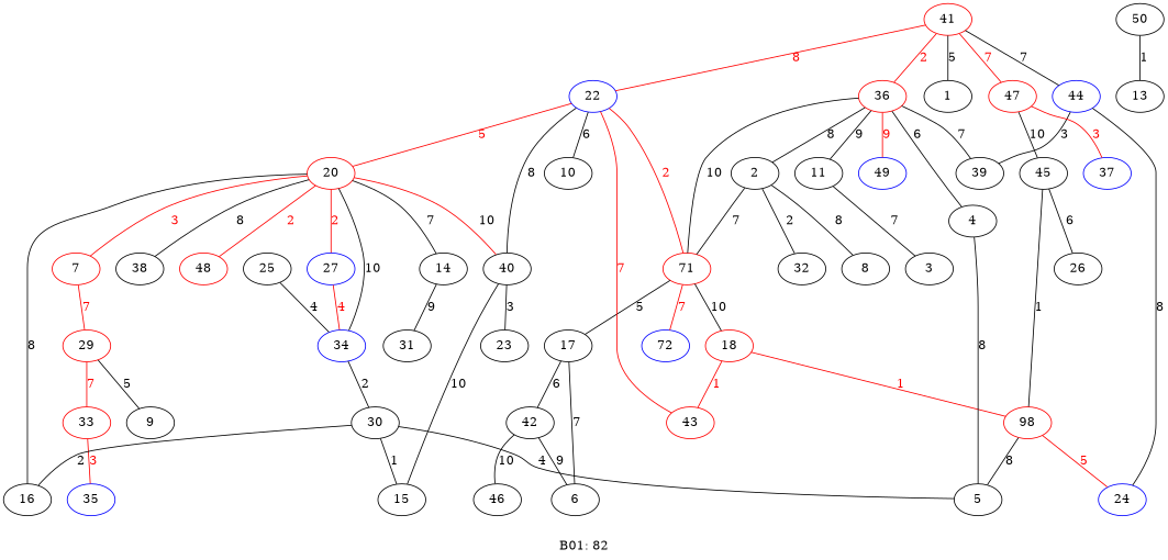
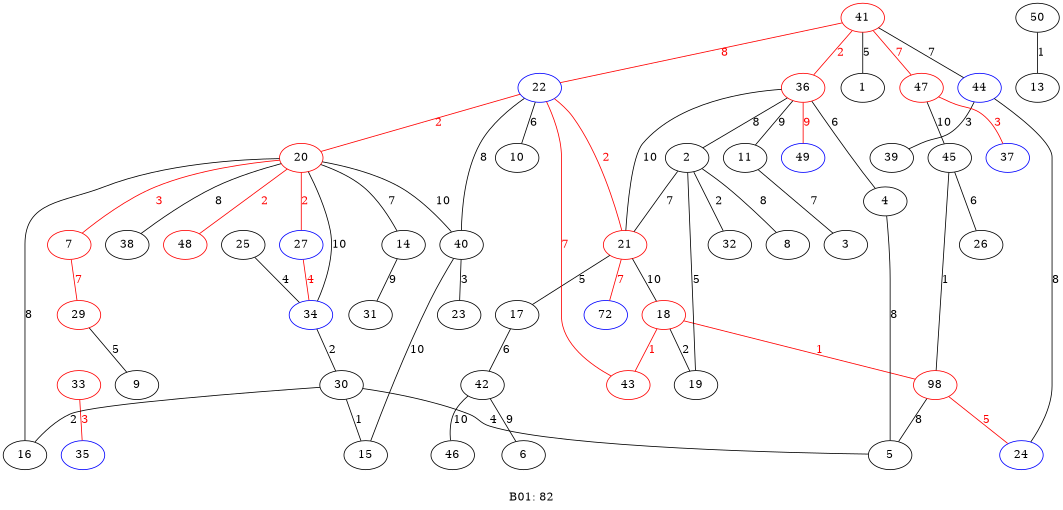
  strict graph {
    label="B01: 82"
    2
    8
-   21 [color=red label=71]
+   21 [color=red]
    32
    n5 [color=blue label=72]
    17
    18 [color=red]
    4
    5
    7 [color=red]
    29 [color=red]
    9
    33 [color=red]
    11
    3
    14
    31
    6
    42
    46
+   19
    n22 [color=red label=98]
    43 [color=red]
    24 [color=blue]
    20 [color=red]
    16
    27 [color=blue]
    38
    40
    48 [color=red]
    34 [color=blue]
    15
    23
    22 [color=blue]
    10
    30
    25
    35 [color=blue]
    36 [color=red]
    39
    49 [color=blue]
    50
    13
    37 [color=blue]
    41 [color=red]
    1
    44 [color=blue]
    47 [color=red]
    45
    26
    2 -- 8 [label=8]
    2 -- 21 [label=7]
    2 -- 32 [label=2]
    21 -- n5 [color=red fontcolor=red label=7]
    21 -- 17 [label=5]
    21 -- 18 [label=10]
-   17 -- 6 [label=7]
    17 -- 42 [label=6]
+   18 -- 19 [label=2]
    18 -- n22 [color=red fontcolor=red label=1]
    18 -- 43 [color=red fontcolor=red label=1]
    4 -- 5 [label=8]
    7 -- 29 [color=red fontcolor=red label=7]
    29 -- 9 [label=5]
-   29 -- 33 [color=red fontcolor=red label=7]
    33 -- 35 [color=red fontcolor=red label=3]
    11 -- 3 [label=7]
    14 -- 31 [label=9]
    42 -- 6 [label=9]
    42 -- 46 [label=10]
+   19 -- 2 [label=5]
    n22 -- 5 [label=8]
    n22 -- 24 [color=red fontcolor=red label=5]
    20 -- 7 [color=red fontcolor=red label=3]
    20 -- 14 [label=7]
    20 -- 16 [label=8]
    20 -- 27 [color=red fontcolor=red label=2]
    20 -- 38 [label=8]
-   20 -- 40 [label=10 color=red]
+   20 -- 40 [label=10]
    20 -- 48 [color=red fontcolor=red label=2]
    27 -- 34 [color=red fontcolor=red label=4]
    40 -- 15 [label=10]
    40 -- 23 [label=3]
    34 -- 20 [label=10]
    34 -- 30 [label=2]
    22 -- 21 [color=red fontcolor=red label=2]
    22 -- 43 [color=red fontcolor=red label=7]
-   22 -- 20 [color=red fontcolor=red label=5]
+   22 -- 20 [color=red fontcolor=red label=2]
    22 -- 40 [label=8]
    22 -- 10 [label=6]
    30 -- 5 [label=4]
    30 -- 16 [label=2]
    30 -- 15 [label=1]
    25 -- 34 [label=4]
    36 -- 2 [label=8]
    36 -- 21 [label=10]
    36 -- 4 [label=6]
    36 -- 11 [label=9]
-   36 -- 39 [label=7]
    36 -- 49 [color=red fontcolor=red label=9]
    50 -- 13 [label=1]
    41 -- 22 [color=red fontcolor=red label=8]
    41 -- 36 [color=red fontcolor=red label=2]
    41 -- 1 [label=5]
    41 -- 44 [label=7]
    41 -- 47 [color=red fontcolor=red label=7]
    44 -- 24 [label=8]
    44 -- 39 [label=3]
    47 -- 37 [color=red fontcolor=red label=3]
    47 -- 45 [label=10]
    45 -- n22 [label=1]
    45 -- 26 [label=6]
  }
